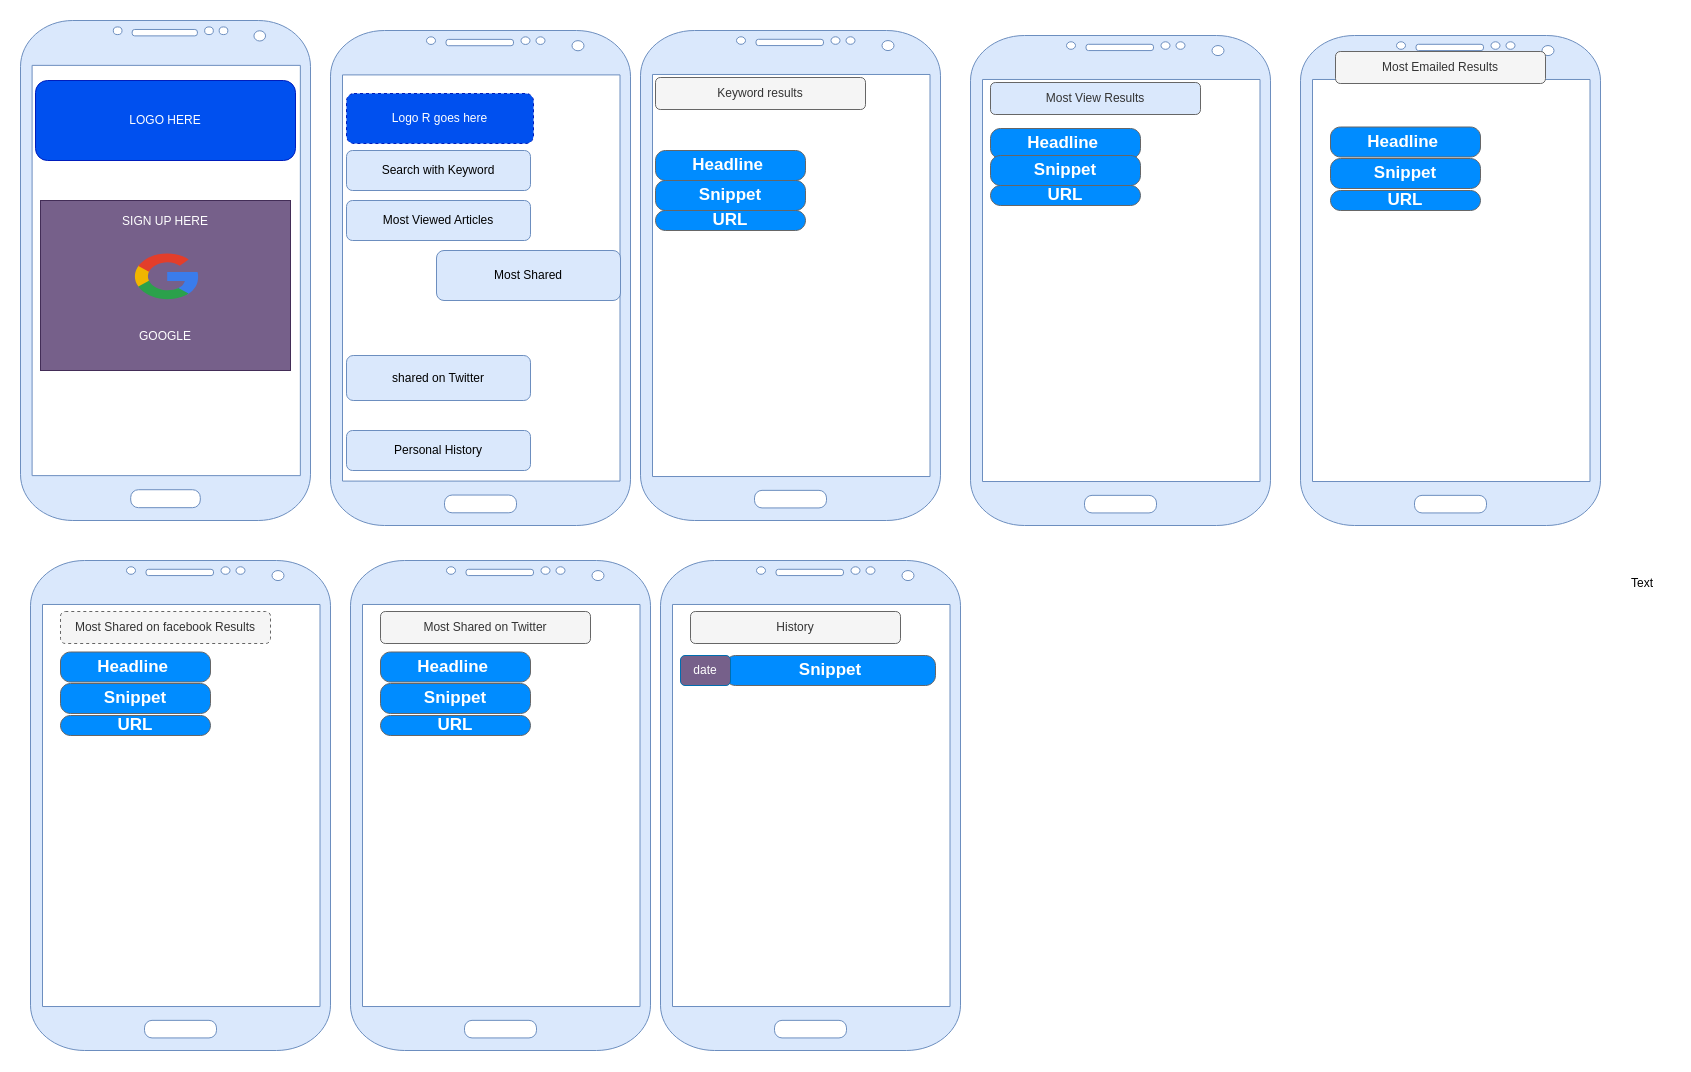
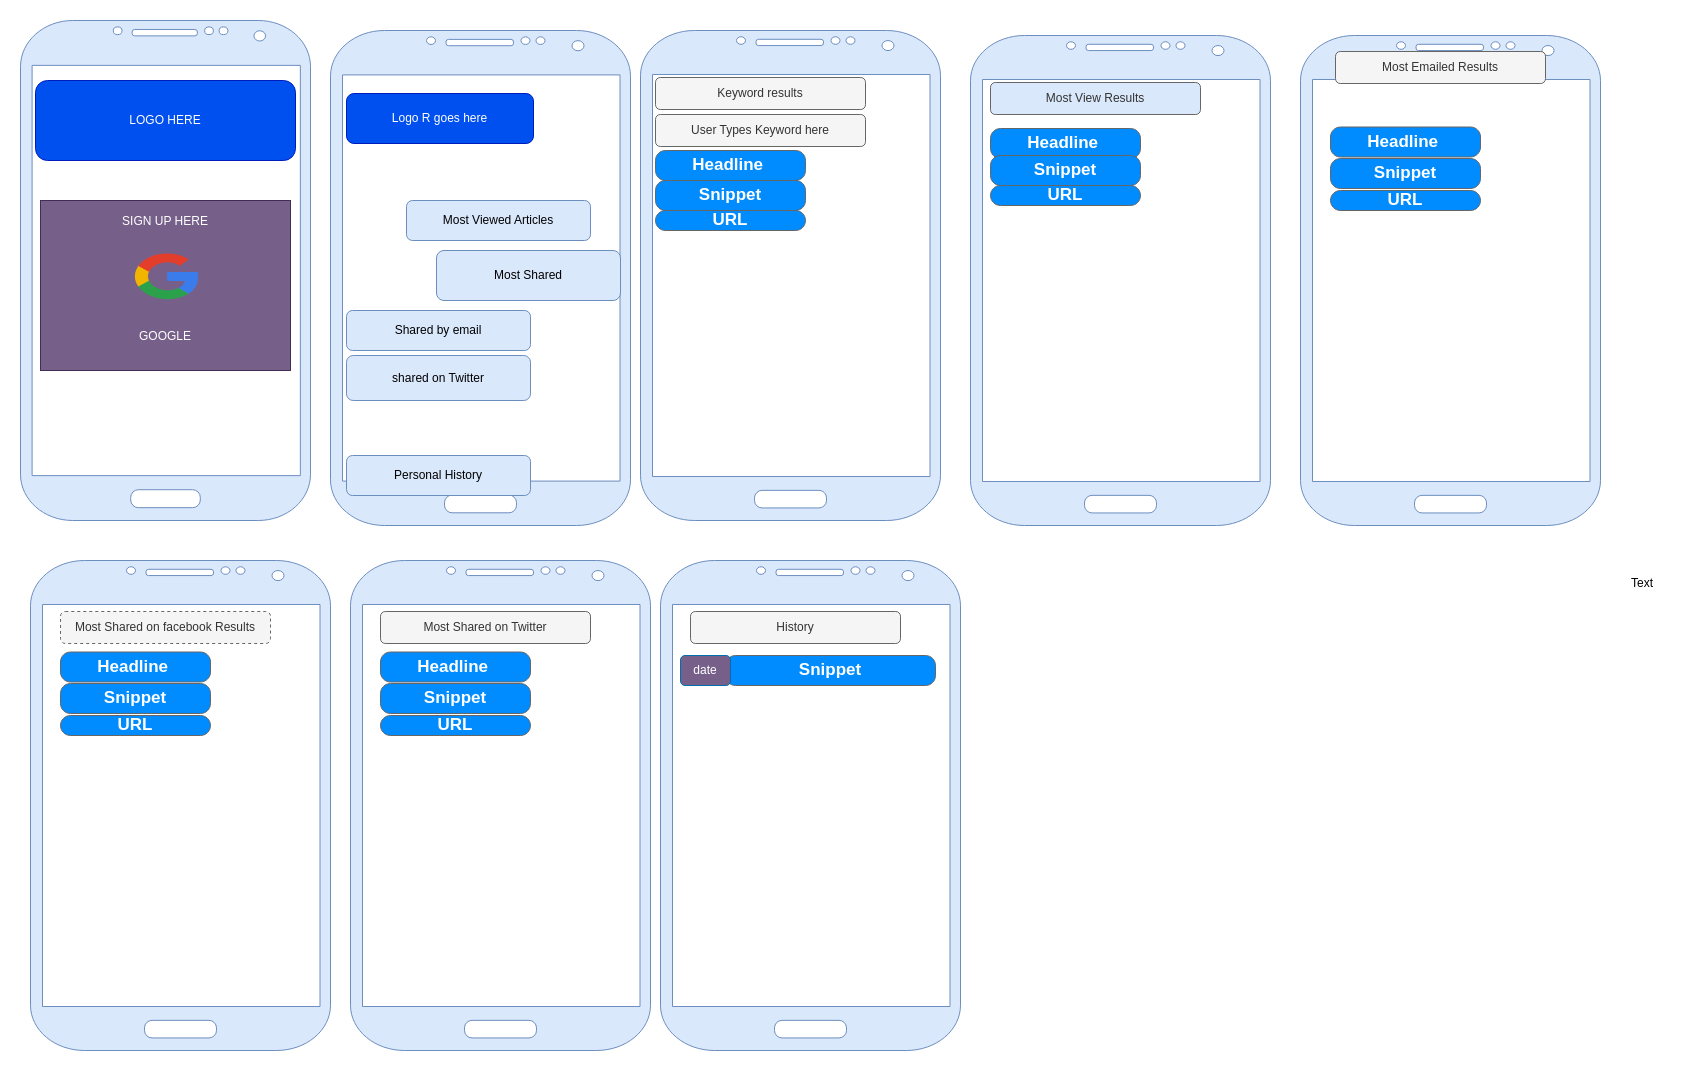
  <mxCell id="0" />
  <mxCell id="1" parent="0" />
  <mxCell id="2" value="" style="verticalLabelPosition=bottom;verticalAlign=top;html=1;shadow=0;dashed=0;strokeWidth=1;shape=mxgraph.android.phone2;fillColor=#dae8fc;strokeColor=#6c8ebf;" parent="1" vertex="1"><mxGeometry x="20" y="20" width="290" height="500" as="geometry" /></mxCell>
  <mxCell id="3" value="LOGO HERE" style="rounded=1;whiteSpace=wrap;html=1;fillColor=#0050ef;strokeColor=#001DBC;fontColor=#ffffff;" parent="1" vertex="1"><mxGeometry x="35" y="80" width="260" height="80" as="geometry" /></mxCell>
  <mxCell id="4" value="SIGN UP HERE&lt;br&gt;&lt;br&gt;&lt;br&gt;&lt;br&gt;&lt;br&gt;&lt;br&gt;&lt;br&gt;&lt;br&gt;GOOGLE&lt;br&gt;&lt;br&gt;" style="rounded=0;whiteSpace=wrap;html=1;fillColor=#76608a;strokeColor=#432D57;fontColor=#ffffff;" parent="1" vertex="1"><mxGeometry x="40" y="200" width="250" height="170" as="geometry" /></mxCell>
  <mxCell id="5" value="" style="verticalLabelPosition=bottom;verticalAlign=top;html=1;shadow=0;dashed=0;strokeWidth=1;shape=mxgraph.android.phone2;fillColor=#dae8fc;strokeColor=#6c8ebf;" parent="1" vertex="1"><mxGeometry x="330" y="30" width="300" height="495" as="geometry" /></mxCell>
- <mxCell id="6" value="Search with Keyword" style="rounded=1;whiteSpace=wrap;html=1;fillColor=#dae8fc;strokeColor=#6c8ebf;" parent="1" vertex="1"><mxGeometry x="346" y="150" width="184" height="40" as="geometry" /></mxCell>
- <mxCell id="7" value="Most Viewed Articles" style="rounded=1;whiteSpace=wrap;html=1;fillColor=#dae8fc;strokeColor=#6c8ebf;" parent="1" vertex="1"><mxGeometry x="346" y="200" width="184" height="40" as="geometry" /></mxCell>
- <mxCell id="8" value="Logo R goes here" style="rounded=1;whiteSpace=wrap;html=1;fillColor=#0050ef;strokeColor=#001DBC;fontColor=#ffffff;dashed=1;" parent="1" vertex="1"><mxGeometry x="346" y="93" width="187" height="50" as="geometry" /></mxCell>
+ <mxCell id="7" value="Most Viewed Articles" style="rounded=1;whiteSpace=wrap;html=1;fillColor=#dae8fc;strokeColor=#6c8ebf;" parent="1" vertex="1"><mxGeometry x="406" y="200" width="184" height="40" as="geometry" /></mxCell>
+ <mxCell id="8" value="Logo R goes here" style="rounded=1;whiteSpace=wrap;html=1;fillColor=#0050ef;strokeColor=#001DBC;fontColor=#ffffff;" parent="1" vertex="1"><mxGeometry x="346" y="93" width="187" height="50" as="geometry" /></mxCell>
  <mxCell id="9" value="" style="verticalLabelPosition=bottom;verticalAlign=top;html=1;shadow=0;dashed=0;strokeWidth=1;shape=mxgraph.android.phone2;fillColor=#dae8fc;strokeColor=#6c8ebf;" parent="1" vertex="1"><mxGeometry x="640" y="30" width="300" height="490" as="geometry" /></mxCell>
- <mxCell id="10" value="Personal History" style="rounded=1;whiteSpace=wrap;html=1;fillColor=#dae8fc;strokeColor=#6c8ebf;" parent="1" vertex="1"><mxGeometry x="346" y="430" width="184" height="40" as="geometry" /></mxCell>
+ <mxCell id="10" value="Personal History" style="rounded=1;whiteSpace=wrap;html=1;fillColor=#dae8fc;strokeColor=#6c8ebf;" parent="1" vertex="1"><mxGeometry x="346" y="455" width="184" height="40" as="geometry" /></mxCell>
  <mxCell id="11" value="Keyword results" style="rounded=1;whiteSpace=wrap;html=1;fillColor=#f5f5f5;strokeColor=#666666;fontColor=#333333;" parent="1" vertex="1"><mxGeometry x="655" y="77" width="210" height="32" as="geometry" /></mxCell>
  <mxCell id="12" value="Headline&amp;nbsp;" style="strokeWidth=1;shadow=0;dashed=0;align=center;html=1;shape=mxgraph.mockup.buttons.button;strokeColor=#666666;fontColor=#ffffff;mainText=;buttonStyle=round;fontSize=17;fontStyle=1;fillColor=#008cff;whiteSpace=wrap;" parent="1" vertex="1"><mxGeometry x="655" y="150" width="150" height="30" as="geometry" /></mxCell>
  <mxCell id="13" value="Snippet" style="strokeWidth=1;shadow=0;dashed=0;align=center;html=1;shape=mxgraph.mockup.buttons.button;strokeColor=#666666;fontColor=#ffffff;mainText=;buttonStyle=round;fontSize=17;fontStyle=1;fillColor=#008cff;whiteSpace=wrap;" parent="1" vertex="1"><mxGeometry x="655" y="180" width="150" height="30" as="geometry" /></mxCell>
  <mxCell id="14" value="URL" style="strokeWidth=1;shadow=0;dashed=0;align=center;html=1;shape=mxgraph.mockup.buttons.button;strokeColor=#666666;fontColor=#ffffff;mainText=;buttonStyle=round;fontSize=17;fontStyle=1;fillColor=#008cff;whiteSpace=wrap;" parent="1" vertex="1"><mxGeometry x="655" y="210" width="150" height="20" as="geometry" /></mxCell>
  <mxCell id="15" value="Most Shared" style="rounded=1;whiteSpace=wrap;html=1;fillColor=#dae8fc;strokeColor=#6c8ebf;" parent="1" vertex="1"><mxGeometry x="436" y="250" width="184" height="50" as="geometry" /></mxCell>
+ <mxCell id="16" value="Shared by email" style="rounded=1;whiteSpace=wrap;html=1;fillColor=#dae8fc;strokeColor=#6c8ebf;" parent="1" vertex="1"><mxGeometry x="346" y="310" width="184" height="40" as="geometry" /></mxCell>
  <mxCell id="17" value="shared on Twitter" style="rounded=1;whiteSpace=wrap;html=1;fillColor=#dae8fc;strokeColor=#6c8ebf;" parent="1" vertex="1"><mxGeometry x="346" y="355" width="184" height="45" as="geometry" /></mxCell>
+ <mxCell id="18" value="User Types Keyword here" style="rounded=1;whiteSpace=wrap;html=1;fillColor=#f5f5f5;strokeColor=#666666;fontColor=#333333;" parent="1" vertex="1"><mxGeometry x="655" y="114" width="210" height="32" as="geometry" /></mxCell>
  <mxCell id="19" value="" style="dashed=0;outlineConnect=0;html=1;align=center;labelPosition=center;verticalLabelPosition=bottom;verticalAlign=top;shape=mxgraph.weblogos.google" parent="1" vertex="1"><mxGeometry x="133" y="251" width="65" height="49" as="geometry" /></mxCell>
  <mxCell id="20" value="" style="verticalLabelPosition=bottom;verticalAlign=top;html=1;shadow=0;dashed=0;strokeWidth=1;shape=mxgraph.android.phone2;fillColor=#dae8fc;strokeColor=#6c8ebf;" parent="1" vertex="1"><mxGeometry x="970" y="35" width="300" height="490" as="geometry" /></mxCell>
  <mxCell id="21" value="Most View Results" style="rounded=1;whiteSpace=wrap;html=1;fillColor=#dae8fc;strokeColor=#666666;fontColor=#333333;" parent="1" vertex="1"><mxGeometry x="990" y="82" width="210" height="32" as="geometry" /></mxCell>
  <mxCell id="22" value="Headline&amp;nbsp;" style="strokeWidth=1;shadow=0;dashed=0;align=center;html=1;shape=mxgraph.mockup.buttons.button;strokeColor=#666666;fontColor=#ffffff;mainText=;buttonStyle=round;fontSize=17;fontStyle=1;fillColor=#008cff;whiteSpace=wrap;" parent="1" vertex="1"><mxGeometry x="990" y="128" width="150" height="30" as="geometry" /></mxCell>
  <mxCell id="23" value="Snippet" style="strokeWidth=1;shadow=0;dashed=0;align=center;html=1;shape=mxgraph.mockup.buttons.button;strokeColor=#666666;fontColor=#ffffff;mainText=;buttonStyle=round;fontSize=17;fontStyle=1;fillColor=#008cff;whiteSpace=wrap;" parent="1" vertex="1"><mxGeometry x="990" y="155" width="150" height="30" as="geometry" /></mxCell>
  <mxCell id="24" value="URL" style="strokeWidth=1;shadow=0;dashed=0;align=center;html=1;shape=mxgraph.mockup.buttons.button;strokeColor=#666666;fontColor=#ffffff;mainText=;buttonStyle=round;fontSize=17;fontStyle=1;fillColor=#008cff;whiteSpace=wrap;" parent="1" vertex="1"><mxGeometry x="990" y="185" width="150" height="20" as="geometry" /></mxCell>
  <mxCell id="25" value="" style="verticalLabelPosition=bottom;verticalAlign=top;html=1;shadow=0;dashed=0;strokeWidth=1;shape=mxgraph.android.phone2;fillColor=#dae8fc;strokeColor=#6c8ebf;" parent="1" vertex="1"><mxGeometry x="1300" y="35" width="300" height="490" as="geometry" /></mxCell>
  <mxCell id="26" value="Most Emailed Results" style="rounded=1;whiteSpace=wrap;html=1;fillColor=#f5f5f5;strokeColor=#666666;fontColor=#333333;" parent="1" vertex="1"><mxGeometry x="1335" y="51" width="210" height="32" as="geometry" /></mxCell>
  <mxCell id="27" value="Headline&amp;nbsp;" style="strokeWidth=1;shadow=0;dashed=0;align=center;html=1;shape=mxgraph.mockup.buttons.button;strokeColor=#666666;fontColor=#ffffff;mainText=;buttonStyle=round;fontSize=17;fontStyle=1;fillColor=#008cff;whiteSpace=wrap;" parent="1" vertex="1"><mxGeometry x="1330" y="126.5" width="150" height="30" as="geometry" /></mxCell>
  <mxCell id="28" value="Snippet" style="strokeWidth=1;shadow=0;dashed=0;align=center;html=1;shape=mxgraph.mockup.buttons.button;strokeColor=#666666;fontColor=#ffffff;mainText=;buttonStyle=round;fontSize=17;fontStyle=1;fillColor=#008cff;whiteSpace=wrap;" parent="1" vertex="1"><mxGeometry x="1330" y="158" width="150" height="30" as="geometry" /></mxCell>
  <mxCell id="29" value="URL" style="strokeWidth=1;shadow=0;dashed=0;align=center;html=1;shape=mxgraph.mockup.buttons.button;strokeColor=#666666;fontColor=#ffffff;mainText=;buttonStyle=round;fontSize=17;fontStyle=1;fillColor=#008cff;whiteSpace=wrap;" parent="1" vertex="1"><mxGeometry x="1330" y="190" width="150" height="20" as="geometry" /></mxCell>
  <mxCell id="30" value="" style="verticalLabelPosition=bottom;verticalAlign=top;html=1;shadow=0;dashed=0;strokeWidth=1;shape=mxgraph.android.phone2;fillColor=#dae8fc;strokeColor=#6c8ebf;" parent="1" vertex="1"><mxGeometry x="30" y="560" width="300" height="490" as="geometry" /></mxCell>
  <mxCell id="31" value="Most Shared on facebook Results" style="rounded=1;whiteSpace=wrap;html=1;fillColor=#f5f5f5;strokeColor=#666666;fontColor=#333333;dashed=1;" parent="1" vertex="1"><mxGeometry x="60" y="611" width="210" height="32" as="geometry" /></mxCell>
  <mxCell id="32" value="Headline&amp;nbsp;" style="strokeWidth=1;shadow=0;dashed=0;align=center;html=1;shape=mxgraph.mockup.buttons.button;strokeColor=#666666;fontColor=#ffffff;mainText=;buttonStyle=round;fontSize=17;fontStyle=1;fillColor=#008cff;whiteSpace=wrap;" parent="1" vertex="1"><mxGeometry x="60" y="651.5" width="150" height="30" as="geometry" /></mxCell>
  <mxCell id="33" value="Snippet" style="strokeWidth=1;shadow=0;dashed=0;align=center;html=1;shape=mxgraph.mockup.buttons.button;strokeColor=#666666;fontColor=#ffffff;mainText=;buttonStyle=round;fontSize=17;fontStyle=1;fillColor=#008cff;whiteSpace=wrap;" parent="1" vertex="1"><mxGeometry x="60" y="683" width="150" height="30" as="geometry" /></mxCell>
  <mxCell id="34" value="URL" style="strokeWidth=1;shadow=0;dashed=0;align=center;html=1;shape=mxgraph.mockup.buttons.button;strokeColor=#666666;fontColor=#ffffff;mainText=;buttonStyle=round;fontSize=17;fontStyle=1;fillColor=#008cff;whiteSpace=wrap;" parent="1" vertex="1"><mxGeometry x="60" y="715" width="150" height="20" as="geometry" /></mxCell>
  <mxCell id="35" value="" style="verticalLabelPosition=bottom;verticalAlign=top;html=1;shadow=0;dashed=0;strokeWidth=1;shape=mxgraph.android.phone2;fillColor=#dae8fc;strokeColor=#6c8ebf;" parent="1" vertex="1"><mxGeometry x="350" y="560" width="300" height="490" as="geometry" /></mxCell>
  <mxCell id="36" value="Most Shared on Twitter" style="rounded=1;whiteSpace=wrap;html=1;fillColor=#f5f5f5;strokeColor=#666666;fontColor=#333333;" parent="1" vertex="1"><mxGeometry x="380" y="611" width="210" height="32" as="geometry" /></mxCell>
  <mxCell id="37" value="Headline&amp;nbsp;" style="strokeWidth=1;shadow=0;dashed=0;align=center;html=1;shape=mxgraph.mockup.buttons.button;strokeColor=#666666;fontColor=#ffffff;mainText=;buttonStyle=round;fontSize=17;fontStyle=1;fillColor=#008cff;whiteSpace=wrap;" parent="1" vertex="1"><mxGeometry x="380" y="651.5" width="150" height="30" as="geometry" /></mxCell>
  <mxCell id="38" value="Snippet" style="strokeWidth=1;shadow=0;dashed=0;align=center;html=1;shape=mxgraph.mockup.buttons.button;strokeColor=#666666;fontColor=#ffffff;mainText=;buttonStyle=round;fontSize=17;fontStyle=1;fillColor=#008cff;whiteSpace=wrap;" parent="1" vertex="1"><mxGeometry x="380" y="683" width="150" height="30" as="geometry" /></mxCell>
  <mxCell id="39" value="URL" style="strokeWidth=1;shadow=0;dashed=0;align=center;html=1;shape=mxgraph.mockup.buttons.button;strokeColor=#666666;fontColor=#ffffff;mainText=;buttonStyle=round;fontSize=17;fontStyle=1;fillColor=#008cff;whiteSpace=wrap;" parent="1" vertex="1"><mxGeometry x="380" y="715" width="150" height="20" as="geometry" /></mxCell>
  <mxCell id="40" value="" style="verticalLabelPosition=bottom;verticalAlign=top;html=1;shadow=0;dashed=0;strokeWidth=1;shape=mxgraph.android.phone2;fillColor=#dae8fc;strokeColor=#6c8ebf;" parent="1" vertex="1"><mxGeometry x="660" y="560" width="300" height="490" as="geometry" /></mxCell>
  <mxCell id="41" value="History" style="rounded=1;whiteSpace=wrap;html=1;fillColor=#f5f5f5;strokeColor=#666666;fontColor=#333333;" parent="1" vertex="1"><mxGeometry x="690" y="611" width="210" height="32" as="geometry" /></mxCell>
  <mxCell id="42" value="Snippet" style="strokeWidth=1;shadow=0;dashed=0;align=center;html=1;shape=mxgraph.mockup.buttons.button;strokeColor=#666666;fontColor=#ffffff;mainText=;buttonStyle=round;fontSize=17;fontStyle=1;fillColor=#008cff;whiteSpace=wrap;" parent="1" vertex="1"><mxGeometry x="725" y="655" width="210" height="30" as="geometry" /></mxCell>
  <mxCell id="43" value="date" style="rounded=1;whiteSpace=wrap;html=1;fillColor=#76608a;strokeColor=#006EAF;fontColor=#ffffff;" parent="1" vertex="1"><mxGeometry x="680" y="655" width="50" height="30" as="geometry" /></mxCell>
  <mxCell id="44" value="Text" style="text;html=1;resizable=0;points=[];autosize=1;align=left;verticalAlign=top;spacingTop=-4;" vertex="1" parent="1"><mxGeometry x="1629" y="573" width="40" height="20" as="geometry" /></mxCell>
